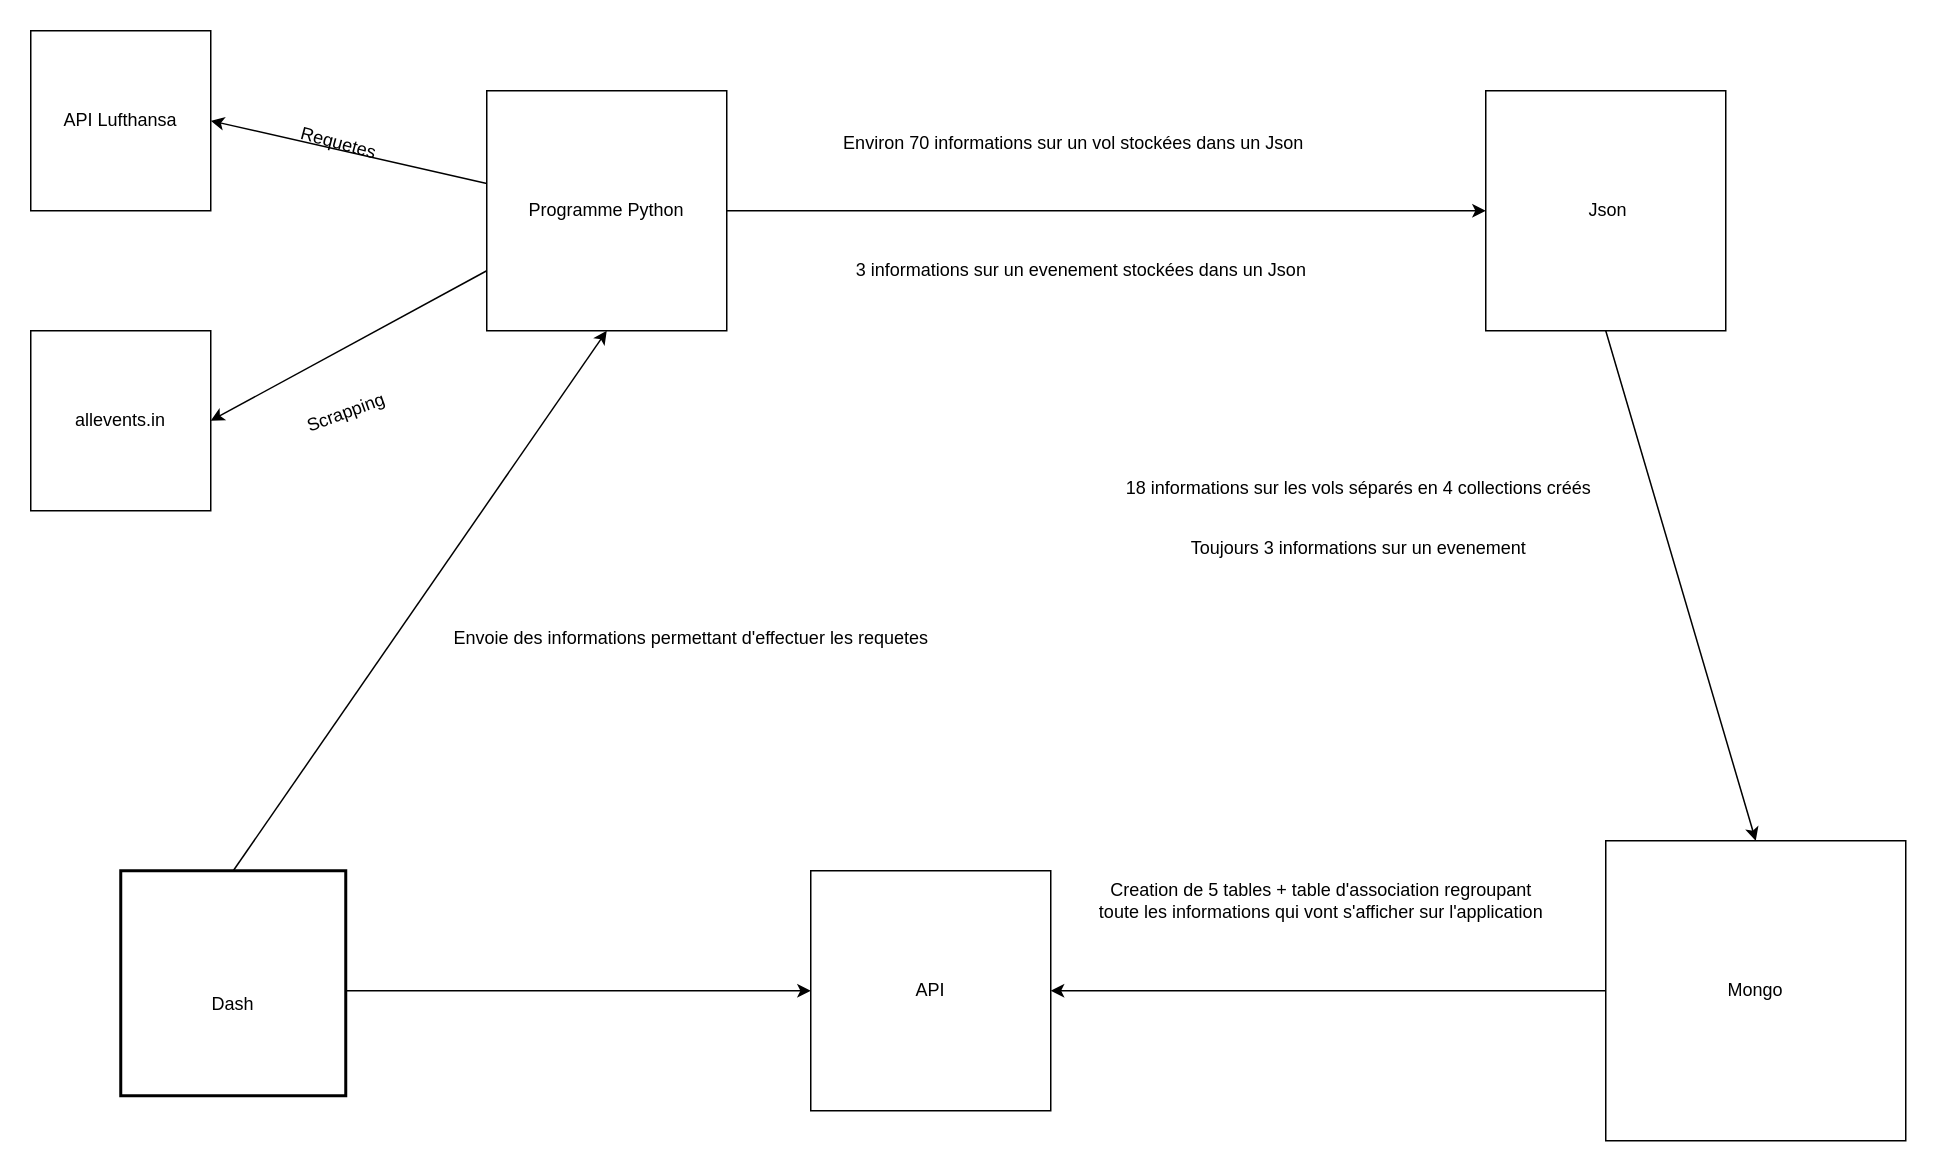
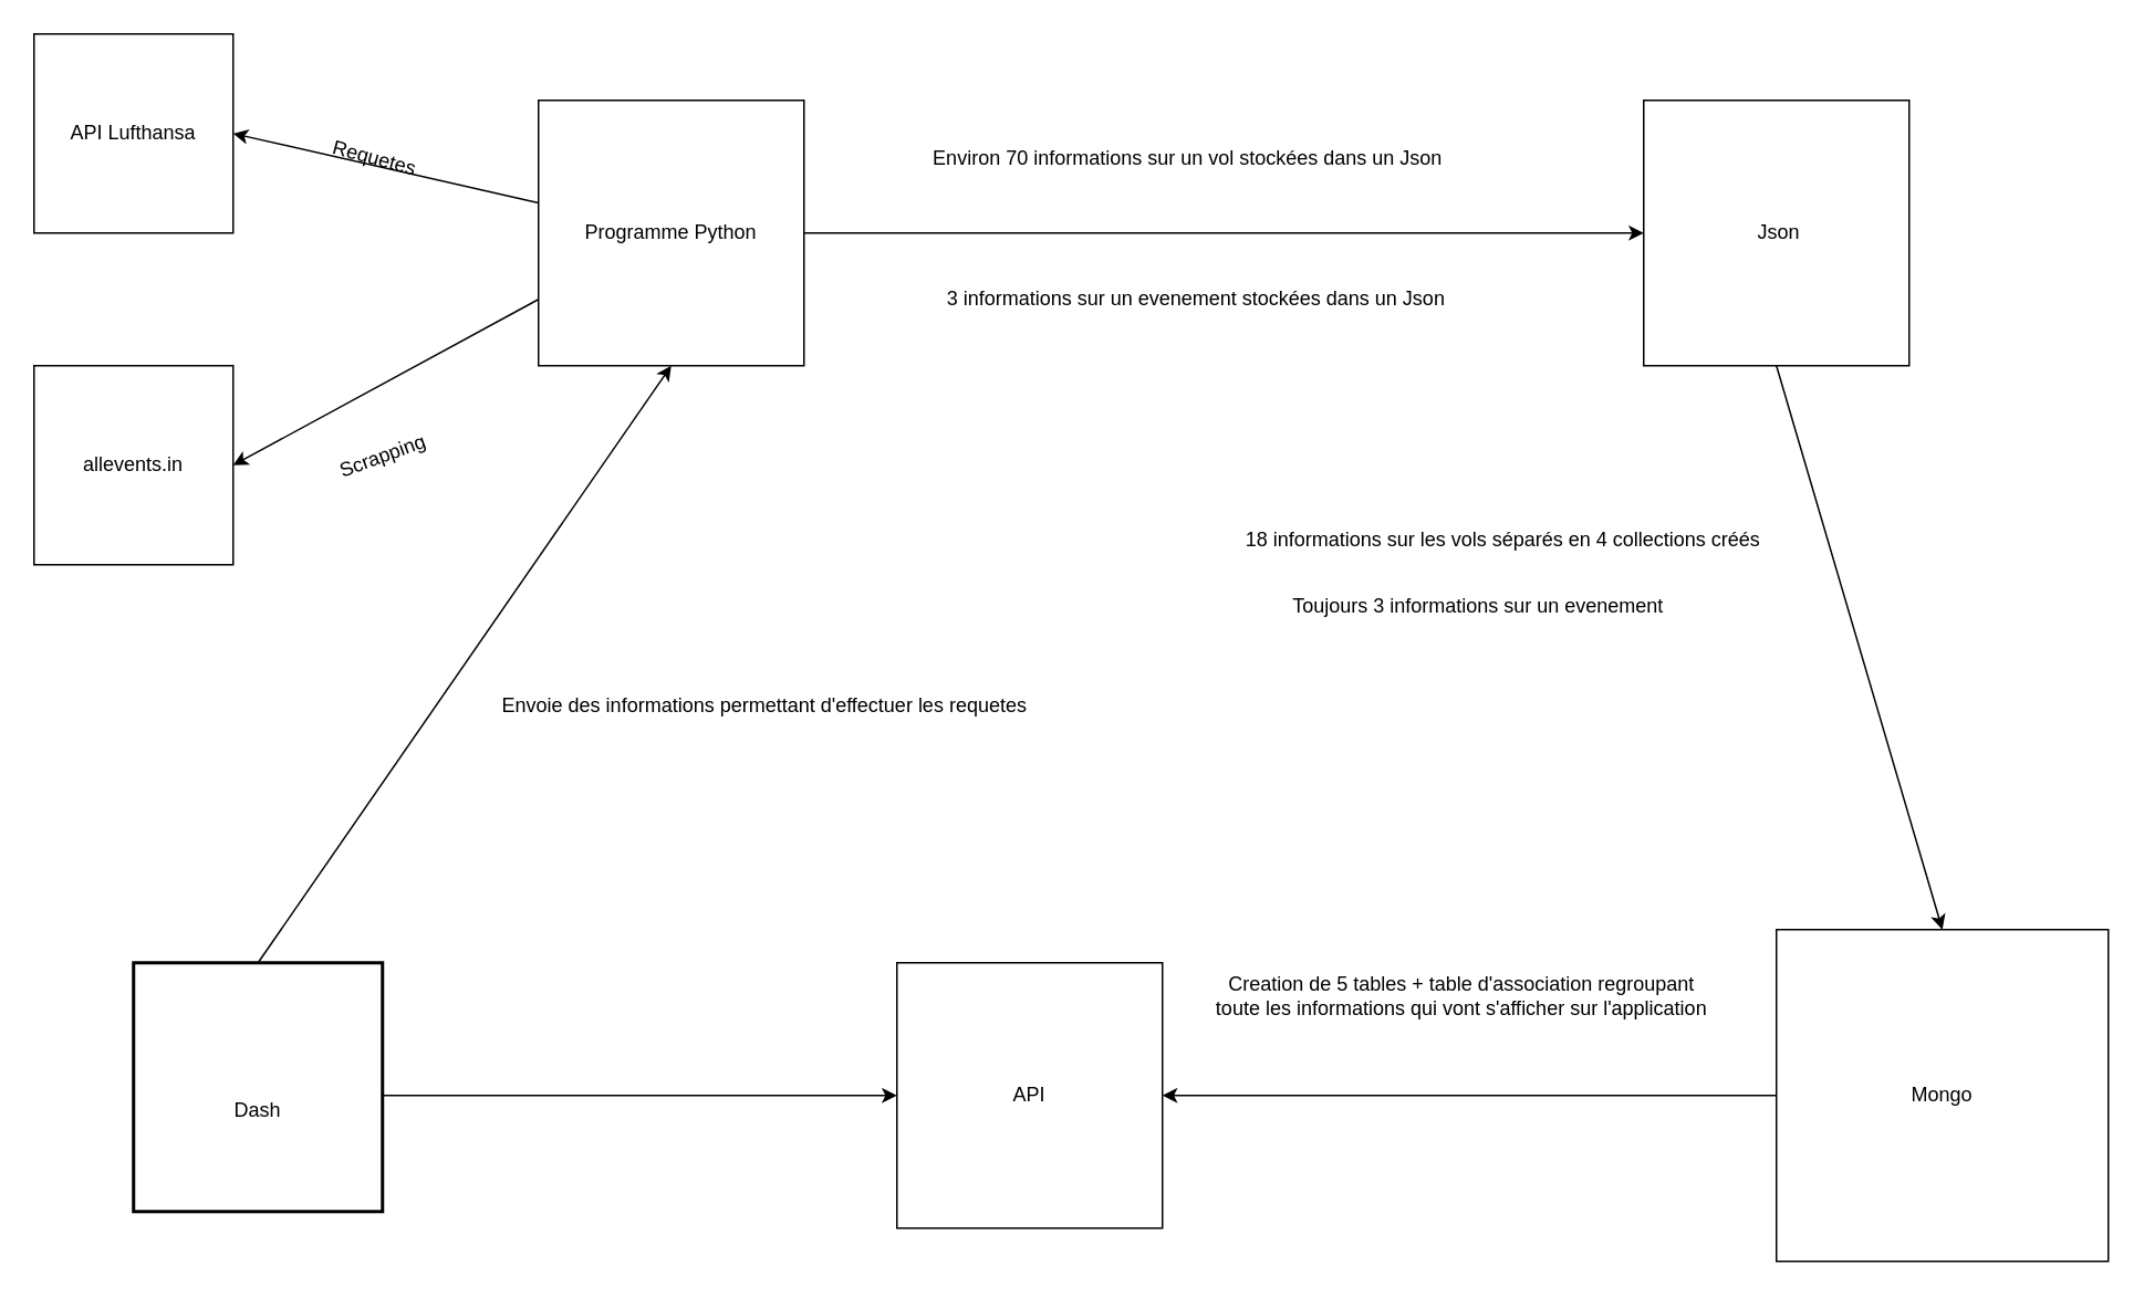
  <mxCell id="0" />
  <mxCell id="1" parent="0" />
  <mxCell id="2" value="API Lufthansa" style="whiteSpace=wrap;html=1;aspect=fixed;" parent="1" vertex="1"><mxGeometry x="20" y="20" width="120" height="120" as="geometry" /></mxCell>
  <mxCell id="3" value="allevents.in" style="whiteSpace=wrap;html=1;aspect=fixed;" parent="1" vertex="1"><mxGeometry x="20" y="220" width="120" height="120" as="geometry" /></mxCell>
  <mxCell id="4" style="edgeStyle=orthogonalEdgeStyle;rounded=0;orthogonalLoop=1;jettySize=auto;html=1;exitX=1;exitY=0.5;exitDx=0;exitDy=0;entryX=0;entryY=0.5;entryDx=0;entryDy=0;" parent="1" source="5" target="10" edge="1"><mxGeometry relative="1" as="geometry"><mxPoint x="440" y="170" as="targetPoint" /></mxGeometry></mxCell>
  <mxCell id="5" value="Programme Python" style="whiteSpace=wrap;html=1;aspect=fixed;" parent="1" vertex="1"><mxGeometry x="324" y="60" width="160" height="160" as="geometry" /></mxCell>
  <mxCell id="6" value="" style="endArrow=classic;html=1;rounded=0;exitX=0;exitY=0.75;exitDx=0;exitDy=0;entryX=1;entryY=0.5;entryDx=0;entryDy=0;" parent="1" source="5" target="3" edge="1"><mxGeometry width="50" height="50" relative="1" as="geometry"><mxPoint x="500" y="400" as="sourcePoint" /><mxPoint x="550" y="350" as="targetPoint" /></mxGeometry></mxCell>
  <mxCell id="7" value="Scrapping" style="text;html=1;align=center;verticalAlign=middle;resizable=0;points=[];autosize=1;strokeColor=none;fillColor=none;rotation=-20;" parent="1" vertex="1"><mxGeometry x="190" y="260" width="80" height="30" as="geometry" /></mxCell>
  <mxCell id="8" value="" style="endArrow=classic;html=1;rounded=0;entryX=1;entryY=0.5;entryDx=0;entryDy=0;" parent="1" source="5" target="2" edge="1"><mxGeometry width="50" height="50" relative="1" as="geometry"><mxPoint x="500" y="400" as="sourcePoint" /><mxPoint x="550" y="350" as="targetPoint" /></mxGeometry></mxCell>
  <mxCell id="9" value="Requetes" style="text;html=1;align=center;verticalAlign=middle;resizable=0;points=[];autosize=1;strokeColor=none;fillColor=none;rotation=15;" parent="1" vertex="1"><mxGeometry x="190" y="80" width="70" height="30" as="geometry" /></mxCell>
  <mxCell id="10" value="&amp;nbsp;Json" style="whiteSpace=wrap;html=1;aspect=fixed;" parent="1" vertex="1"><mxGeometry x="990" y="60" width="160" height="160" as="geometry" /></mxCell>
  <mxCell id="11" value="API" style="whiteSpace=wrap;html=1;aspect=fixed;" parent="1" vertex="1"><mxGeometry x="540" y="580" width="160" height="160" as="geometry" /></mxCell>
  <mxCell id="12" value="Environ 70 informations sur un vol stockées dans un Json" style="text;html=1;align=center;verticalAlign=middle;resizable=0;points=[];autosize=1;strokeColor=none;fillColor=none;" parent="1" vertex="1"><mxGeometry x="550" y="80" width="330" height="30" as="geometry" /></mxCell>
  <mxCell id="13" value="&lt;span style=&quot;font-size: 12px;&quot;&gt;Dash&lt;br&gt;&lt;/span&gt;" style="whiteSpace=wrap;html=1;aspect=fixed;fontSize=50;strokeWidth=2;" parent="1" vertex="1"><mxGeometry x="80" y="580" width="150" height="150" as="geometry" /></mxCell>
  <mxCell id="14" value="" style="endArrow=classic;html=1;rounded=0;fontSize=12;exitX=0.5;exitY=0;exitDx=0;exitDy=0;entryX=0.5;entryY=1;entryDx=0;entryDy=0;" parent="1" source="13" target="5" edge="1"><mxGeometry width="50" height="50" relative="1" as="geometry"><mxPoint x="520" y="370" as="sourcePoint" /><mxPoint x="570" y="320" as="targetPoint" /></mxGeometry></mxCell>
  <mxCell id="15" value="Envoie des informations permettant d'effectuer les requetes" style="text;html=1;align=center;verticalAlign=middle;resizable=0;points=[];autosize=1;strokeColor=none;fillColor=none;fontSize=12;" parent="1" vertex="1"><mxGeometry x="290" y="410" width="340" height="30" as="geometry" /></mxCell>
  <mxCell id="16" value="Mongo" style="rounded=0;whiteSpace=wrap;html=1;" vertex="1" parent="1"><mxGeometry x="1070" y="560" width="200" height="200" as="geometry" /></mxCell>
  <mxCell id="17" value="" style="endArrow=classic;html=1;rounded=0;exitX=0;exitY=0.5;exitDx=0;exitDy=0;" edge="1" parent="1" source="16" target="11"><mxGeometry width="50" height="50" relative="1" as="geometry"><mxPoint x="920" y="430" as="sourcePoint" /><mxPoint x="970" y="380" as="targetPoint" /></mxGeometry></mxCell>
  <mxCell id="18" value="" style="endArrow=classic;html=1;rounded=0;exitX=0.5;exitY=1;exitDx=0;exitDy=0;entryX=0.5;entryY=0;entryDx=0;entryDy=0;" edge="1" parent="1" source="10" target="16"><mxGeometry width="50" height="50" relative="1" as="geometry"><mxPoint x="1070" y="530" as="sourcePoint" /><mxPoint x="1130" y="500" as="targetPoint" /></mxGeometry></mxCell>
  <mxCell id="19" value="3 informations sur un evenement stockées dans un Json" style="text;html=1;align=center;verticalAlign=middle;resizable=0;points=[];autosize=1;strokeColor=none;fillColor=none;" vertex="1" parent="1"><mxGeometry x="560" y="165" width="320" height="30" as="geometry" /></mxCell>
  <mxCell id="20" value="18 informations sur les vols séparés en 4 collections créés" style="text;html=1;align=center;verticalAlign=middle;resizable=0;points=[];autosize=1;strokeColor=none;fillColor=none;" vertex="1" parent="1"><mxGeometry x="740" y="310" width="330" height="30" as="geometry" /></mxCell>
- <mxCell id="21" value="Toujours 3 informations sur un evenement" style="text;html=1;align=center;verticalAlign=middle;resizable=0;points=[];autosize=1;strokeColor=none;fillColor=none;" vertex="1" parent="1"><mxGeometry x="780" y="350" width="250" height="30" as="geometry" /></mxCell>
+ <mxCell id="21" value="Toujours 3 informations sur un evenement" style="text;html=1;align=center;verticalAlign=middle;resizable=0;points=[];autosize=1;strokeColor=none;fillColor=none;" vertex="1" parent="1"><mxGeometry x="765" y="350" width="250" height="30" as="geometry" /></mxCell>
  <mxCell id="22" value="Creation de 5 tables + table d'association regroupant &lt;br&gt;toute les informations qui vont s'afficher sur l'application" style="text;html=1;align=center;verticalAlign=middle;resizable=0;points=[];autosize=1;strokeColor=none;fillColor=none;" vertex="1" parent="1"><mxGeometry x="720" y="580" width="320" height="40" as="geometry" /></mxCell>
  <mxCell id="23" value="" style="endArrow=classic;html=1;rounded=0;entryX=0;entryY=0.5;entryDx=0;entryDy=0;" edge="1" parent="1" target="11"><mxGeometry width="50" height="50" relative="1" as="geometry"><mxPoint x="230" y="660" as="sourcePoint" /><mxPoint x="640" y="540" as="targetPoint" /></mxGeometry></mxCell>
